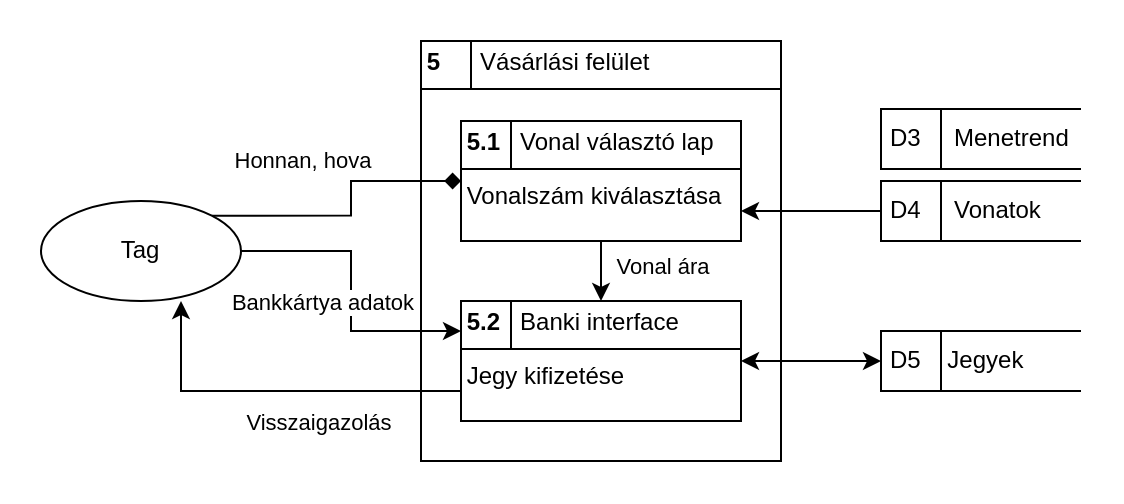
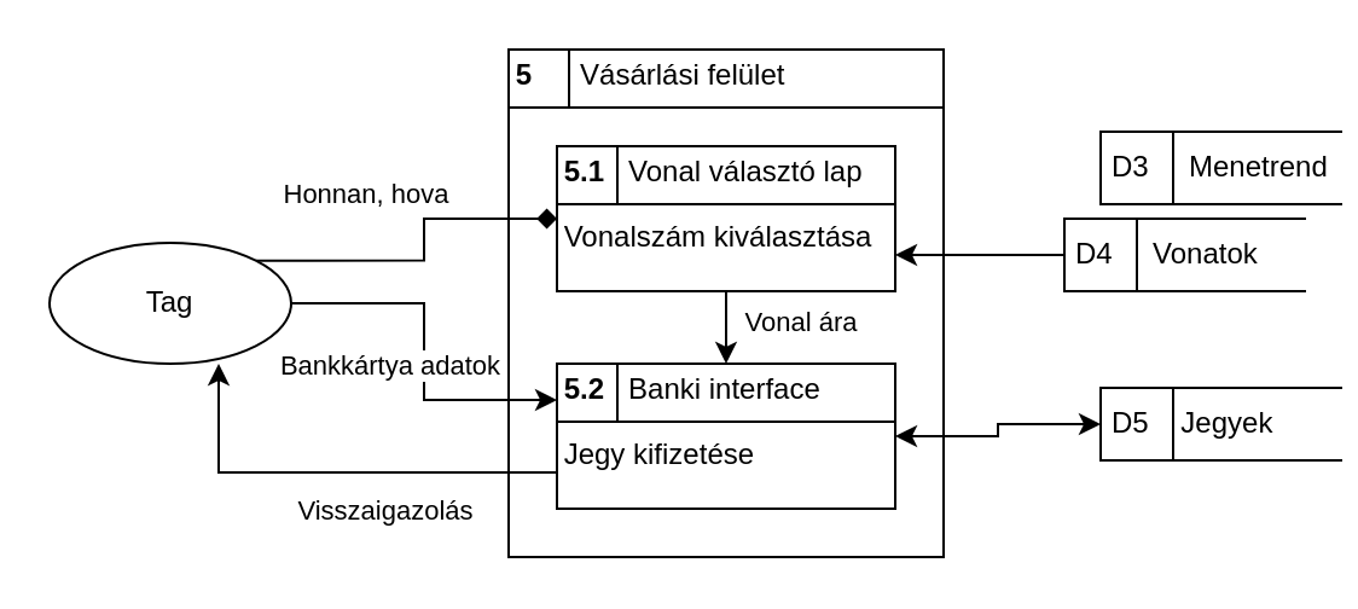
  <mxCell id="0" />
  <mxCell id="1" parent="0" />
  <mxCell id="2" value="&lt;p style=&quot;margin: 4px 0px 0px;&quot;&gt;&lt;b&gt;&amp;nbsp;5&amp;nbsp; &amp;nbsp; &amp;nbsp; &lt;/b&gt;Vásárlási felület&lt;/p&gt;&lt;hr size=&quot;1&quot; style=&quot;border-style:solid;&quot;&gt;&amp;nbsp;&lt;br&gt;&lt;div style=&quot;height:2px;&quot;&gt;&lt;/div&gt;" style="verticalAlign=top;align=left;overflow=fill;html=1;whiteSpace=wrap;" vertex="1" parent="1"><mxGeometry x="210" y="20" width="180" height="210" as="geometry" /></mxCell>
  <mxCell id="3" value="" style="line;strokeWidth=1;direction=south;html=1;perimeter=backbonePerimeter;points=[];outlineConnect=0;" vertex="1" parent="1"><mxGeometry x="230" y="20" width="10" height="24" as="geometry" /></mxCell>
  <mxCell id="4" style="edgeStyle=orthogonalEdgeStyle;rounded=0;orthogonalLoop=1;jettySize=auto;html=1;exitX=0.5;exitY=1;exitDx=0;exitDy=0;entryX=0.5;entryY=0;entryDx=0;entryDy=0;" edge="1" parent="1" source="6" target="8"><mxGeometry relative="1" as="geometry" /></mxCell>
  <mxCell id="5" value="Vonal ára" style="edgeLabel;html=1;align=center;verticalAlign=middle;resizable=0;points=[];" vertex="1" connectable="0" parent="4"><mxGeometry x="-0.2" relative="1" as="geometry"><mxPoint x="30" as="offset" /></mxGeometry></mxCell>
  <mxCell id="6" value="&lt;p style=&quot;margin: 4px 0px 0px;&quot;&gt;&lt;b&gt;&amp;nbsp;5.1&amp;nbsp; &amp;nbsp;&lt;/b&gt;Vonal választó lap&lt;/p&gt;&lt;hr size=&quot;1&quot; style=&quot;border-style:solid;&quot;&gt;&lt;div style=&quot;height:2px;&quot;&gt;&amp;nbsp;Vonalszám kiválasztása&lt;/div&gt;" style="verticalAlign=top;align=left;overflow=fill;html=1;whiteSpace=wrap;" vertex="1" parent="1"><mxGeometry x="230" y="60" width="140" height="60" as="geometry" /></mxCell>
  <mxCell id="7" value="" style="line;strokeWidth=1;direction=south;html=1;perimeter=backbonePerimeter;points=[];outlineConnect=0;" vertex="1" parent="1"><mxGeometry x="250" y="60" width="10" height="24" as="geometry" /></mxCell>
  <mxCell id="8" value="&lt;p style=&quot;margin: 4px 0px 0px;&quot;&gt;&lt;b&gt;&amp;nbsp;5.2&amp;nbsp; &amp;nbsp;&lt;/b&gt;Banki interface&lt;/p&gt;&lt;hr size=&quot;1&quot; style=&quot;border-style:solid;&quot;&gt;&lt;div style=&quot;height:2px;&quot;&gt;&amp;nbsp;Jegy kifizetése&lt;/div&gt;" style="verticalAlign=top;align=left;overflow=fill;html=1;whiteSpace=wrap;" vertex="1" parent="1"><mxGeometry x="230" y="150" width="140" height="60" as="geometry" /></mxCell>
  <mxCell id="9" value="" style="line;strokeWidth=1;direction=south;html=1;perimeter=backbonePerimeter;points=[];outlineConnect=0;" vertex="1" parent="1"><mxGeometry x="250" y="150" width="10" height="24" as="geometry" /></mxCell>
- <mxCell id="10" value="D3&amp;nbsp; &amp;nbsp; &amp;nbsp;Menetrend" style="html=1;dashed=0;whiteSpace=wrap;shape=mxgraph.dfd.dataStoreID;align=left;spacingLeft=3;points=[[0,0],[0.5,0],[1,0],[0,0.5],[1,0.5],[0,1],[0.5,1],[1,1]];" vertex="1" parent="1"><mxGeometry x="440" y="54" width="100" height="30" as="geometry" /></mxCell>
+ <mxCell id="10" value="D3&amp;nbsp; &amp;nbsp; &amp;nbsp;Menetrend" style="html=1;dashed=0;whiteSpace=wrap;shape=mxgraph.dfd.dataStoreID;align=left;spacingLeft=3;points=[[0,0],[0.5,0],[1,0],[0,0.5],[1,0.5],[0,1],[0.5,1],[1,1]];" vertex="1" parent="1"><mxGeometry x="455" y="54" width="100" height="30" as="geometry" /></mxCell>
  <mxCell id="11" style="edgeStyle=orthogonalEdgeStyle;rounded=0;orthogonalLoop=1;jettySize=auto;html=1;exitX=0;exitY=0.5;exitDx=0;exitDy=0;entryX=1;entryY=0.75;entryDx=0;entryDy=0;" edge="1" parent="1" source="12" target="6"><mxGeometry relative="1" as="geometry" /></mxCell>
  <mxCell id="12" value="D4&amp;nbsp; &amp;nbsp; &amp;nbsp;Vonatok" style="html=1;dashed=0;whiteSpace=wrap;shape=mxgraph.dfd.dataStoreID;align=left;spacingLeft=3;points=[[0,0],[0.5,0],[1,0],[0,0.5],[1,0.5],[0,1],[0.5,1],[1,1]];" vertex="1" parent="1"><mxGeometry x="440" y="90" width="100" height="30" as="geometry" /></mxCell>
  <mxCell id="13" style="edgeStyle=orthogonalEdgeStyle;rounded=0;orthogonalLoop=1;jettySize=auto;html=1;exitX=0;exitY=0.5;exitDx=0;exitDy=0;entryX=1;entryY=0.5;entryDx=0;entryDy=0;startArrow=classic;startFill=1;" edge="1" parent="1" source="14" target="8"><mxGeometry relative="1" as="geometry" /></mxCell>
- <mxCell id="14" value="D5&amp;nbsp; &amp;nbsp; Jegyek" style="html=1;dashed=0;whiteSpace=wrap;shape=mxgraph.dfd.dataStoreID;align=left;spacingLeft=3;points=[[0,0],[0.5,0],[1,0],[0,0.5],[1,0.5],[0,1],[0.5,1],[1,1]];" vertex="1" parent="1"><mxGeometry x="440" y="165" width="100" height="30" as="geometry" /></mxCell>
+ <mxCell id="14" value="D5&amp;nbsp; &amp;nbsp; Jegyek" style="html=1;dashed=0;whiteSpace=wrap;shape=mxgraph.dfd.dataStoreID;align=left;spacingLeft=3;points=[[0,0],[0.5,0],[1,0],[0,0.5],[1,0.5],[0,1],[0.5,1],[1,1]];" vertex="1" parent="1"><mxGeometry x="455" y="160" width="100" height="30" as="geometry" /></mxCell>
  <mxCell id="15" style="edgeStyle=orthogonalEdgeStyle;rounded=0;orthogonalLoop=1;jettySize=auto;html=1;exitX=1;exitY=0;exitDx=0;exitDy=0;endArrow=diamond;" edge="1" parent="1" source="19" target="6"><mxGeometry relative="1" as="geometry" /></mxCell>
  <mxCell id="16" value="Honnan, hova" style="edgeLabel;html=1;align=center;verticalAlign=middle;resizable=0;points=[];" vertex="1" connectable="0" parent="15"><mxGeometry x="0.081" y="2" relative="1" as="geometry"><mxPoint x="-23" y="-20" as="offset" /></mxGeometry></mxCell>
  <mxCell id="17" style="edgeStyle=orthogonalEdgeStyle;rounded=0;orthogonalLoop=1;jettySize=auto;html=1;exitX=1;exitY=0.5;exitDx=0;exitDy=0;entryX=0;entryY=0.25;entryDx=0;entryDy=0;" edge="1" parent="1" source="19" target="8"><mxGeometry relative="1" as="geometry" /></mxCell>
  <mxCell id="18" value="Bankkártya adatok" style="edgeLabel;html=1;align=center;verticalAlign=middle;resizable=0;points=[];" vertex="1" connectable="0" parent="17"><mxGeometry x="-0.016" y="1" relative="1" as="geometry"><mxPoint x="-16" y="6" as="offset" /></mxGeometry></mxCell>
  <mxCell id="19" value="Tag" style="shape=ellipse;html=1;dashed=0;whiteSpace=wrap;perimeter=ellipsePerimeter;" vertex="1" parent="1"><mxGeometry x="20" y="100" width="100" height="50" as="geometry" /></mxCell>
  <mxCell id="20" style="edgeStyle=orthogonalEdgeStyle;rounded=0;orthogonalLoop=1;jettySize=auto;html=1;exitX=0;exitY=0.75;exitDx=0;exitDy=0;entryX=0.7;entryY=1;entryDx=0;entryDy=0;entryPerimeter=0;" edge="1" parent="1" source="8" target="19"><mxGeometry relative="1" as="geometry" /></mxCell>
  <mxCell id="21" value="Visszaigazolás" style="edgeLabel;html=1;align=center;verticalAlign=middle;resizable=0;points=[];" vertex="1" connectable="0" parent="20"><mxGeometry x="-0.222" y="1" relative="1" as="geometry"><mxPoint y="14" as="offset" /></mxGeometry></mxCell>
